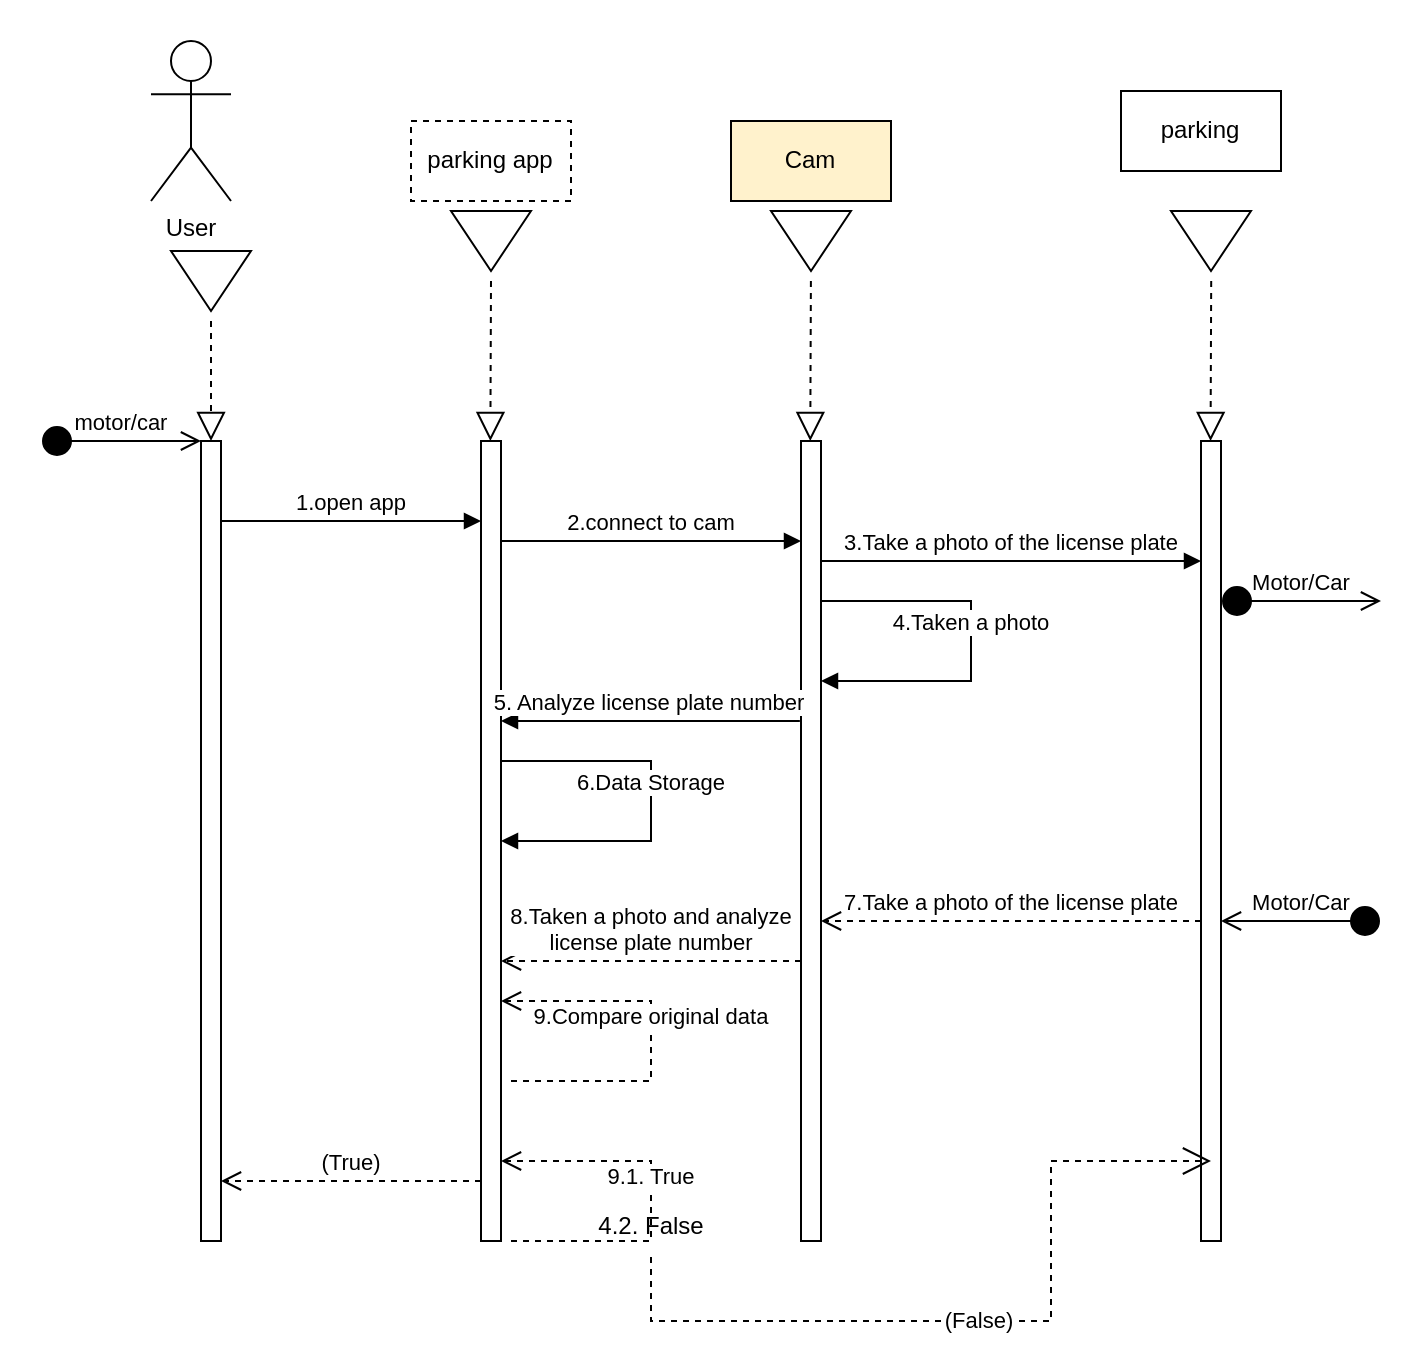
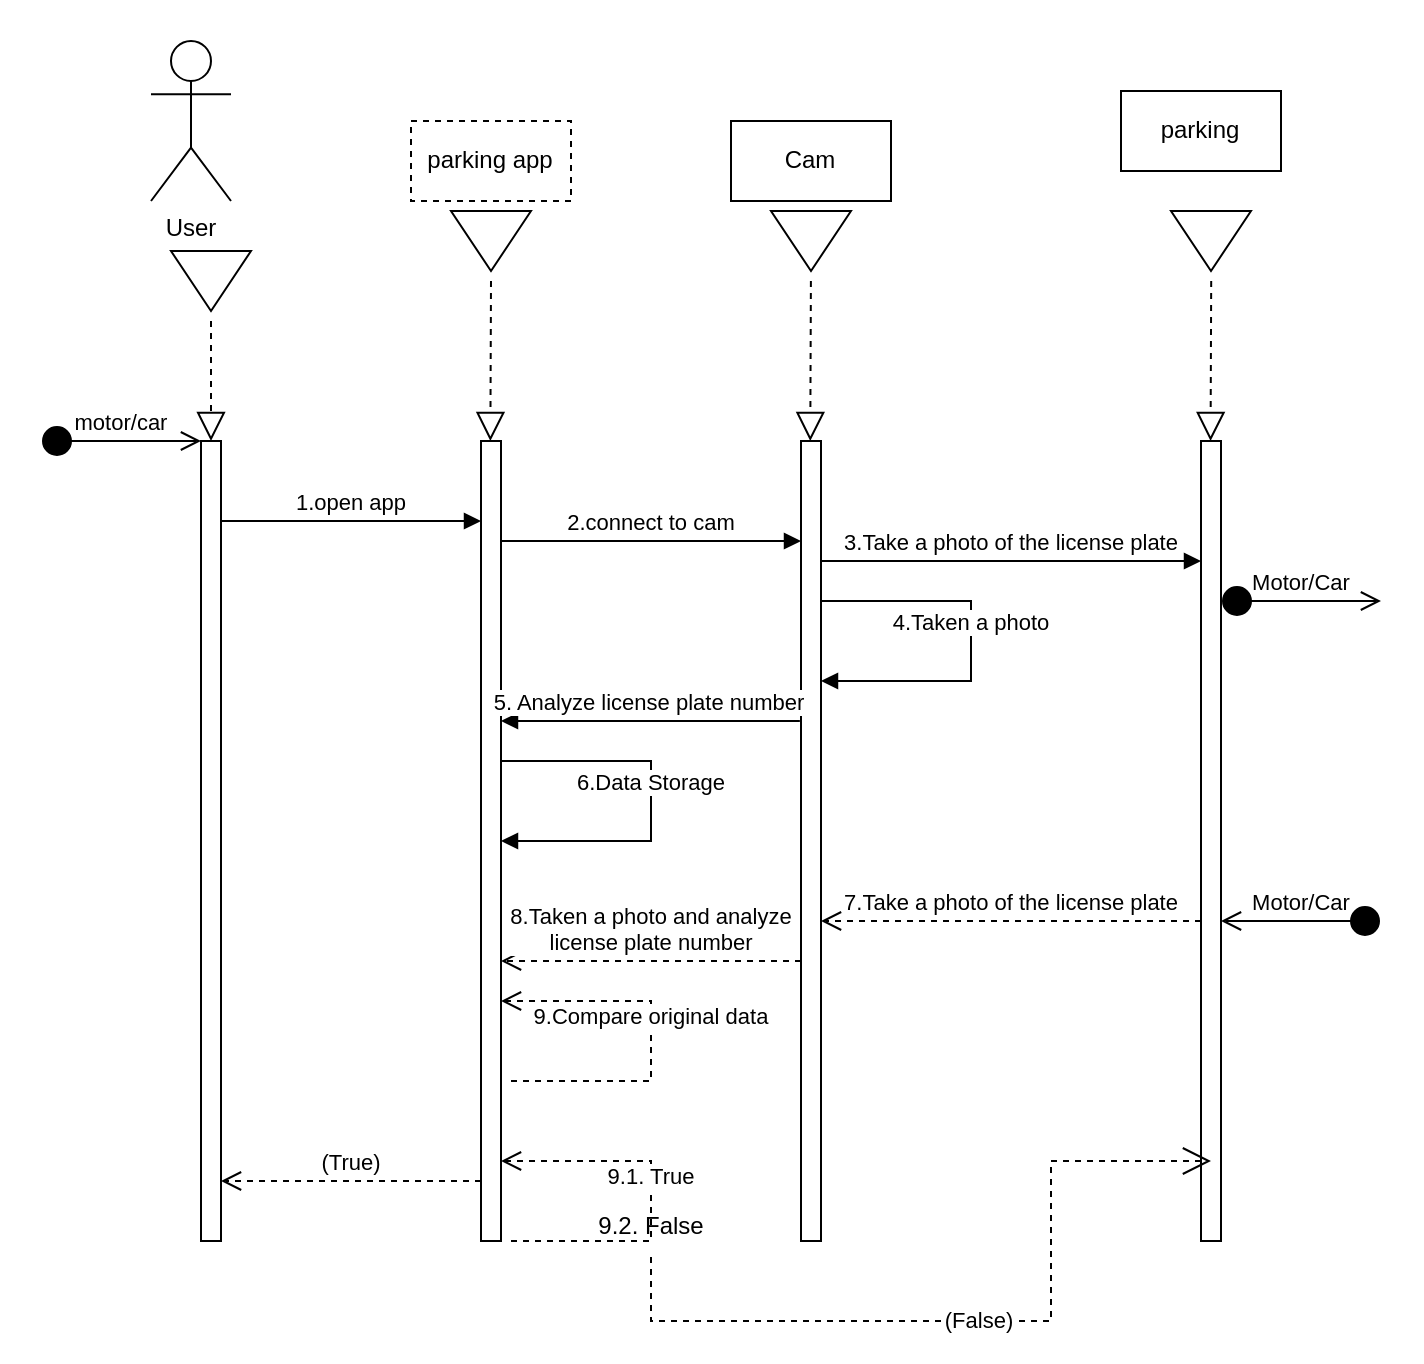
  <mxCell id="0" />
  <mxCell id="1" parent="0" />
  <mxCell id="2" value="User&lt;div&gt;&lt;br&gt;&lt;/div&gt;" style="shape=umlActor;verticalLabelPosition=bottom;verticalAlign=top;html=1;outlineConnect=0;" vertex="1" parent="1"><mxGeometry x="75" y="20" width="40" height="80" as="geometry" /></mxCell>
  <mxCell id="3" value="" style="triangle;whiteSpace=wrap;html=1;rotation=90;" vertex="1" parent="1"><mxGeometry x="90" y="120" width="30" height="40" as="geometry" /></mxCell>
  <mxCell id="4" value="" style="endArrow=block;dashed=1;endFill=0;endSize=12;html=1;rounded=0;" edge="1" parent="1"><mxGeometry width="160" relative="1" as="geometry"><mxPoint x="105" y="160" as="sourcePoint" /><mxPoint x="105" y="220" as="targetPoint" /></mxGeometry></mxCell>
  <mxCell id="5" value="" style="html=1;points=[[0,0,0,0,5],[0,1,0,0,-5],[1,0,0,0,5],[1,1,0,0,-5]];perimeter=orthogonalPerimeter;outlineConnect=0;targetShapes=umlLifeline;portConstraint=eastwest;newEdgeStyle={&quot;curved&quot;:0,&quot;rounded&quot;:0};" vertex="1" parent="1"><mxGeometry x="100" y="220" width="10" height="400" as="geometry" /></mxCell>
  <mxCell id="6" value="parking app" style="html=1;whiteSpace=wrap;dashed=1;" vertex="1" parent="1"><mxGeometry x="205" y="60" width="80" height="40" as="geometry" /></mxCell>
  <mxCell id="7" value="" style="html=1;points=[[0,0,0,0,5],[0,1,0,0,-5],[1,0,0,0,5],[1,1,0,0,-5]];perimeter=orthogonalPerimeter;outlineConnect=0;targetShapes=umlLifeline;portConstraint=eastwest;newEdgeStyle={&quot;curved&quot;:0,&quot;rounded&quot;:0};" vertex="1" parent="1"><mxGeometry x="240" y="220" width="10" height="400" as="geometry" /></mxCell>
  <mxCell id="8" value="" style="endArrow=block;dashed=1;endFill=0;endSize=12;html=1;rounded=0;" edge="1" parent="1"><mxGeometry width="160" relative="1" as="geometry"><mxPoint x="245" y="140" as="sourcePoint" /><mxPoint x="244.69" y="220" as="targetPoint" /></mxGeometry></mxCell>
  <mxCell id="9" value="" style="triangle;whiteSpace=wrap;html=1;rotation=90;" vertex="1" parent="1"><mxGeometry x="230" y="100" width="30" height="40" as="geometry" /></mxCell>
- <mxCell id="10" value="Cam" style="html=1;whiteSpace=wrap;fillColor=#fff2cc;" vertex="1" parent="1"><mxGeometry x="365" y="60" width="80" height="40" as="geometry" /></mxCell>
+ <mxCell id="10" value="Cam" style="html=1;whiteSpace=wrap;" vertex="1" parent="1"><mxGeometry x="365" y="60" width="80" height="40" as="geometry" /></mxCell>
  <mxCell id="11" value="" style="triangle;whiteSpace=wrap;html=1;rotation=90;" vertex="1" parent="1"><mxGeometry x="390" y="100" width="30" height="40" as="geometry" /></mxCell>
  <mxCell id="12" value="" style="endArrow=block;dashed=1;endFill=0;endSize=12;html=1;rounded=0;" edge="1" parent="1"><mxGeometry width="160" relative="1" as="geometry"><mxPoint x="404.95" y="140" as="sourcePoint" /><mxPoint x="404.64" y="220" as="targetPoint" /></mxGeometry></mxCell>
  <mxCell id="13" value="" style="html=1;points=[[0,0,0,0,5],[0,1,0,0,-5],[1,0,0,0,5],[1,1,0,0,-5]];perimeter=orthogonalPerimeter;outlineConnect=0;targetShapes=umlLifeline;portConstraint=eastwest;newEdgeStyle={&quot;curved&quot;:0,&quot;rounded&quot;:0};" vertex="1" parent="1"><mxGeometry x="400" y="220" width="10" height="400" as="geometry" /></mxCell>
  <mxCell id="14" value="parking" style="html=1;whiteSpace=wrap;" vertex="1" parent="1"><mxGeometry x="560" y="45" width="80" height="40" as="geometry" /></mxCell>
  <mxCell id="15" value="" style="triangle;whiteSpace=wrap;html=1;rotation=90;" vertex="1" parent="1"><mxGeometry x="590" y="100" width="30" height="40" as="geometry" /></mxCell>
  <mxCell id="16" value="" style="endArrow=block;dashed=1;endFill=0;endSize=12;html=1;rounded=0;" edge="1" parent="1"><mxGeometry width="160" relative="1" as="geometry"><mxPoint x="605.1" y="140" as="sourcePoint" /><mxPoint x="604.79" y="220" as="targetPoint" /></mxGeometry></mxCell>
  <mxCell id="17" value="" style="html=1;points=[[0,0,0,0,5],[0,1,0,0,-5],[1,0,0,0,5],[1,1,0,0,-5]];perimeter=orthogonalPerimeter;outlineConnect=0;targetShapes=umlLifeline;portConstraint=eastwest;newEdgeStyle={&quot;curved&quot;:0,&quot;rounded&quot;:0};" vertex="1" parent="1"><mxGeometry x="600" y="220" width="10" height="400" as="geometry" /></mxCell>
  <mxCell id="18" value="motor/car" style="html=1;verticalAlign=bottom;startArrow=circle;startFill=1;endArrow=open;startSize=6;endSize=8;curved=0;rounded=0;" edge="1" parent="1"><mxGeometry width="80" relative="1" as="geometry"><mxPoint x="20" y="220" as="sourcePoint" /><mxPoint x="100" y="220" as="targetPoint" /></mxGeometry></mxCell>
  <mxCell id="19" value="1.open app" style="html=1;verticalAlign=bottom;endArrow=block;curved=0;rounded=0;" edge="1" parent="1" target="7"><mxGeometry width="80" relative="1" as="geometry"><mxPoint x="110" y="260" as="sourcePoint" /><mxPoint x="190" y="260" as="targetPoint" /></mxGeometry></mxCell>
  <mxCell id="20" value="2.connect to cam" style="html=1;verticalAlign=bottom;endArrow=block;curved=0;rounded=0;" edge="1" parent="1" target="13"><mxGeometry width="80" relative="1" as="geometry"><mxPoint x="250" y="270" as="sourcePoint" /><mxPoint x="395" y="270" as="targetPoint" /></mxGeometry></mxCell>
  <mxCell id="21" value="3.Take a photo of the license plate" style="html=1;verticalAlign=bottom;endArrow=block;curved=0;rounded=0;" edge="1" parent="1" target="17"><mxGeometry width="80" relative="1" as="geometry"><mxPoint x="410" y="280" as="sourcePoint" /><mxPoint x="560" y="280" as="targetPoint" /></mxGeometry></mxCell>
  <mxCell id="22" value="4.Taken a photo" style="html=1;verticalAlign=bottom;endArrow=block;curved=0;rounded=0;" edge="1" parent="1" target="13"><mxGeometry width="80" relative="1" as="geometry"><mxPoint x="410" y="300" as="sourcePoint" /><mxPoint x="445" y="340" as="targetPoint" /><Array as="points"><mxPoint x="485" y="300" /><mxPoint x="485" y="340" /></Array></mxGeometry></mxCell>
  <mxCell id="23" value="5. Analyze license plate number" style="html=1;verticalAlign=bottom;endArrow=block;curved=0;rounded=0;entryX=1.057;entryY=0.408;entryDx=0;entryDy=0;entryPerimeter=0;" edge="1" parent="1"><mxGeometry width="80" relative="1" as="geometry"><mxPoint x="399.43" y="360" as="sourcePoint" /><mxPoint x="250" y="360" as="targetPoint" /></mxGeometry></mxCell>
  <mxCell id="24" value="6.Data Storage" style="html=1;verticalAlign=bottom;endArrow=block;curved=0;rounded=0;entryX=0.98;entryY=0.374;entryDx=0;entryDy=0;entryPerimeter=0;" edge="1" parent="1"><mxGeometry width="80" relative="1" as="geometry"><mxPoint x="250" y="380" as="sourcePoint" /><mxPoint x="250" y="420" as="targetPoint" /><Array as="points"><mxPoint x="325" y="380" /><mxPoint x="325" y="420" /></Array></mxGeometry></mxCell>
  <mxCell id="25" value="Motor/Car" style="html=1;verticalAlign=bottom;startArrow=circle;startFill=1;endArrow=open;startSize=6;endSize=8;curved=0;rounded=0;" edge="1" parent="1"><mxGeometry width="80" relative="1" as="geometry"><mxPoint x="610" y="300" as="sourcePoint" /><mxPoint x="690" y="300" as="targetPoint" /></mxGeometry></mxCell>
  <mxCell id="26" value="Motor/Car" style="html=1;verticalAlign=bottom;startArrow=circle;startFill=1;endArrow=open;startSize=6;endSize=8;curved=0;rounded=0;" edge="1" parent="1"><mxGeometry width="80" relative="1" as="geometry"><mxPoint x="690" y="460" as="sourcePoint" /><mxPoint x="610" y="460" as="targetPoint" /></mxGeometry></mxCell>
  <mxCell id="27" value="7.Take a photo of the license plate" style="html=1;verticalAlign=bottom;endArrow=open;dashed=1;endSize=8;curved=0;rounded=0;" edge="1" parent="1" target="13"><mxGeometry relative="1" as="geometry"><mxPoint x="600" y="460" as="sourcePoint" /><mxPoint x="520" y="460" as="targetPoint" /></mxGeometry></mxCell>
  <mxCell id="28" value="8.Taken a photo and analyze&lt;div&gt;license plate number&lt;/div&gt;" style="html=1;verticalAlign=bottom;endArrow=open;dashed=1;endSize=8;curved=0;rounded=0;" edge="1" parent="1" source="13"><mxGeometry relative="1" as="geometry"><mxPoint x="440" y="480" as="sourcePoint" /><mxPoint x="250" y="480" as="targetPoint" /></mxGeometry></mxCell>
  <mxCell id="29" value="9.Compare original data" style="html=1;verticalAlign=bottom;endArrow=open;dashed=1;endSize=8;curved=0;rounded=0;" edge="1" parent="1"><mxGeometry relative="1" as="geometry"><mxPoint x="255" y="540" as="sourcePoint" /><mxPoint x="250" y="500" as="targetPoint" /><Array as="points"><mxPoint x="325" y="540" /><mxPoint x="325" y="500" /></Array></mxGeometry></mxCell>
  <mxCell id="30" value="9.1. True" style="html=1;verticalAlign=bottom;endArrow=open;dashed=1;endSize=8;curved=0;rounded=0;" edge="1" parent="1"><mxGeometry relative="1" as="geometry"><mxPoint x="255" y="620" as="sourcePoint" /><mxPoint x="250" y="580" as="targetPoint" /><Array as="points"><mxPoint x="325" y="620" /><mxPoint x="325" y="580" /></Array></mxGeometry></mxCell>
- <mxCell id="31" value="4.2. False" style="text;html=1;align=center;verticalAlign=middle;resizable=0;points=[];autosize=1;strokeColor=none;fillColor=none;" vertex="1" parent="1"><mxGeometry x="285" y="598" width="80" height="30" as="geometry" /></mxCell>
+ <mxCell id="31" value="9.2. False" style="text;html=1;align=center;verticalAlign=middle;resizable=0;points=[];autosize=1;strokeColor=none;fillColor=none;" vertex="1" parent="1"><mxGeometry x="285" y="598" width="80" height="30" as="geometry" /></mxCell>
  <mxCell id="32" value="(True)" style="html=1;verticalAlign=bottom;endArrow=open;dashed=1;endSize=8;curved=0;rounded=0;" edge="1" parent="1" source="7"><mxGeometry relative="1" as="geometry"><mxPoint x="235" y="590" as="sourcePoint" /><mxPoint x="110" y="590" as="targetPoint" /></mxGeometry></mxCell>
  <mxCell id="33" value="(False)" style="endArrow=open;endSize=12;dashed=1;html=1;rounded=0;entryX=0.5;entryY=0.9;entryDx=0;entryDy=0;entryPerimeter=0;" edge="1" parent="1" source="31" target="17"><mxGeometry width="160" relative="1" as="geometry"><mxPoint x="325" y="660" as="sourcePoint" /><mxPoint x="485" y="660" as="targetPoint" /><Array as="points"><mxPoint x="325" y="660" /><mxPoint x="525" y="660" /><mxPoint x="525" y="580" /></Array><mxPoint as="offset" /></mxGeometry></mxCell>
